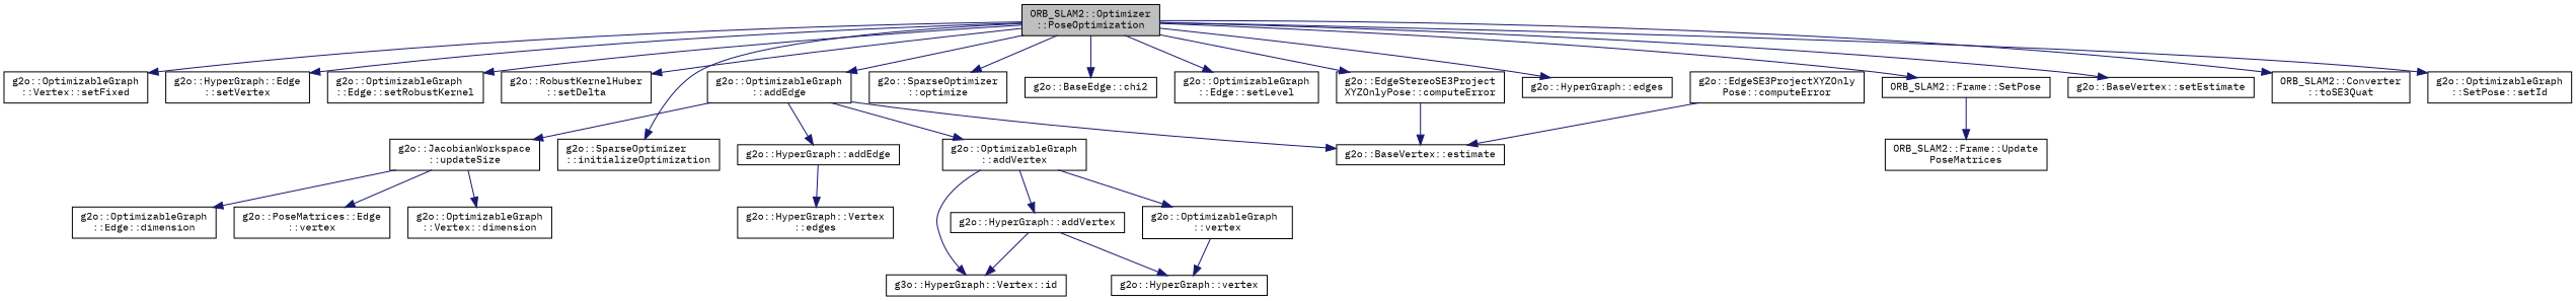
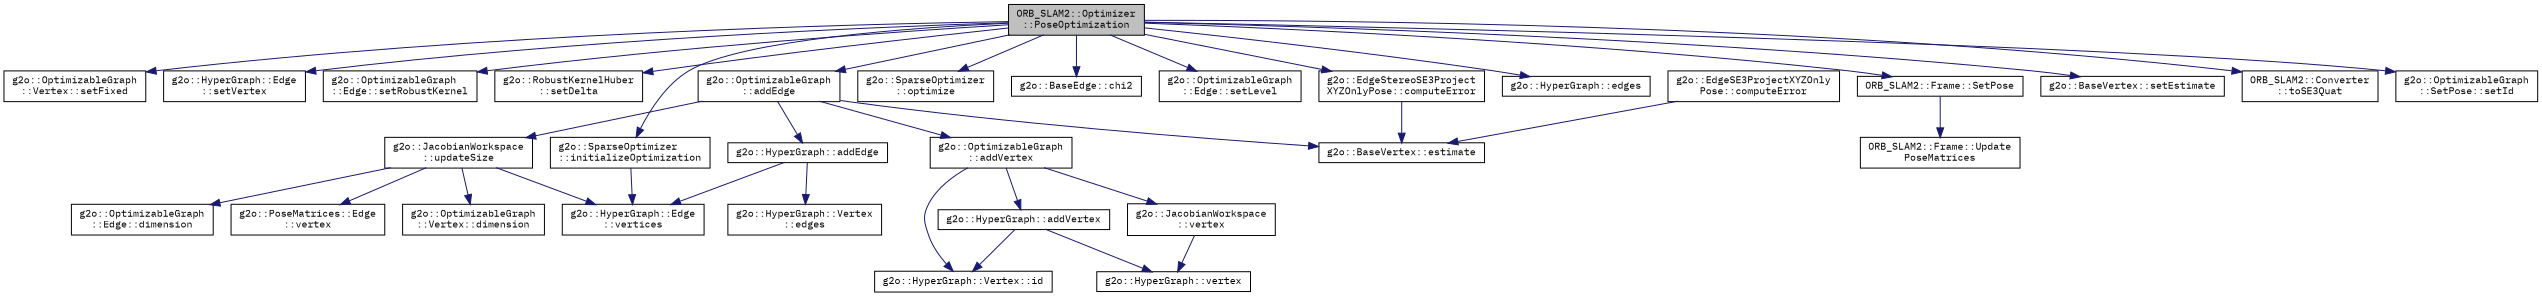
  digraph {
    fontname="IBM Plex Mono"
    rankdir=TB
    node [color=black fillcolor=white fontname="IBM Plex Mono" fontsize=10 shape=record style=filled]
    edge [color=midnightblue fontname="IBM Plex Mono" fontsize=10 labelfontname=Helvetica labelfontsize=10 style=solid]
    n1 [fillcolor=grey75 fontcolor=black height=0.2 label="ORB_SLAM2::Optimizer\l::PoseOptimization" width=0.4]
    n2 [height=0.2 label="g2o::BaseVertex::setEstimate" width=0.4]
    n3 [height=0.2 label="ORB_SLAM2::Converter\l::toSE3Quat" width=0.4]
    n4 [height=0.2 label="g2o::OptimizableGraph\l::SetPose::setId" width=0.4]
    n5 [height=0.2 label="g2o::OptimizableGraph\l::Vertex::setFixed" width=0.4]
    n6 [height=0.2 label="g2o::HyperGraph::Edge\l::setVertex" width=0.4]
    n7 [height=0.2 label="g2o::OptimizableGraph\l::Edge::setRobustKernel" width=0.4]
    n8 [height=0.2 label="g2o::RobustKernelHuber\l::setDelta" width=0.4]
    n9 [height=0.2 label="g2o::OptimizableGraph\l::addEdge" width=0.4]
    n10 [height=0.2 label="g2o::SparseOptimizer\l::initializeOptimization" width=0.4]
    n11 [height=0.2 label="g2o::SparseOptimizer\l::optimize" width=0.4]
    n12 [height=0.2 label="g2o::BaseEdge::chi2" width=0.4]
    n13 [height=0.2 label="g2o::OptimizableGraph\l::Edge::setLevel" width=0.4]
    n14 [height=0.2 label="g2o::EdgeStereoSE3Project\lXYZOnlyPose::computeError" width=0.4]
    n15 [height=0.2 label="g2o::HyperGraph::edges" width=0.4]
    n16 [height=0.2 label="ORB_SLAM2::Frame::SetPose" width=0.4]
    n17 [height=0.2 label="g2o::OptimizableGraph\l::addVertex" width=0.4]
-   n18 [height=0.2 label="g2o::OptimizableGraph\l::vertex" width=0.4]
-   n19 [height=0.2 label="g3o::HyperGraph::Vertex::id" width=0.4]
+   n18 [height=0.2 label="g2o::JacobianWorkspace\l::vertex" width=0.4]
+   n19 [height=0.2 label="g2o::HyperGraph::Vertex::id" width=0.4]
    n20 [height=0.2 label="g2o::HyperGraph::addVertex" width=0.4]
    n21 [height=0.2 label="g2o::HyperGraph::vertex" width=0.4]
    n22 [height=0.2 label="g2o::BaseVertex::estimate" width=0.4]
    n23 [height=0.2 label="g2o::HyperGraph::addEdge" width=0.4]
    n24 [height=0.2 label="g2o::JacobianWorkspace\l::updateSize" width=0.4]
+   n25 [height=0.2 label="g2o::HyperGraph::Edge\l::vertices" width=0.4]
    n26 [height=0.2 label="g2o::EdgeSE3ProjectXYZOnly\lPose::computeError" width=0.4]
    n27 [height=0.2 label="ORB_SLAM2::Frame::Update\lPoseMatrices" width=0.4]
    n28 [height=0.2 label="g2o::HyperGraph::Vertex\l::edges" width=0.4]
    n29 [height=0.2 label="g2o::OptimizableGraph\l::Edge::dimension" width=0.4]
    n30 [height=0.2 label="g2o::PoseMatrices::Edge\l::vertex" width=0.4]
    n31 [height=0.2 label="g2o::OptimizableGraph\l::Vertex::dimension" width=0.4]
    n1 -> n2
    n1 -> n3
    n1 -> n4
    n1 -> n5
    n1 -> n6
    n1 -> n7
    n1 -> n8
    n1 -> n9
    n1 -> n10
    n1 -> n11
    n1 -> n12
    n1 -> n13
    n1 -> n14
    n1 -> n15
    n1 -> n16
    n9 -> n17
    n9 -> n22
    n9 -> n23
    n9 -> n24
+   n10 -> n25
    n14 -> n22
    n16 -> n27
    n17 -> n18
    n17 -> n19
    n17 -> n20
    n18 -> n21
    n20 -> n19
    n20 -> n21
+   n23 -> n25
    n23 -> n28
+   n24 -> n25
    n24 -> n29
    n24 -> n30
    n24 -> n31
    n26 -> n22
  }
